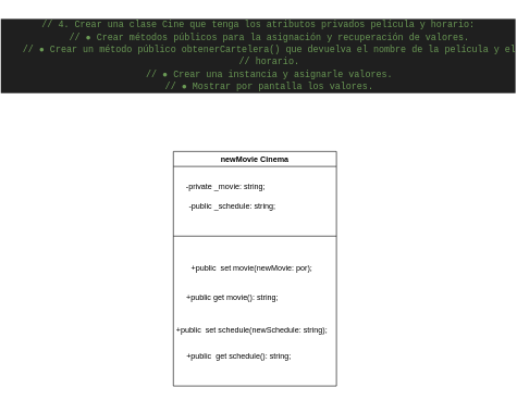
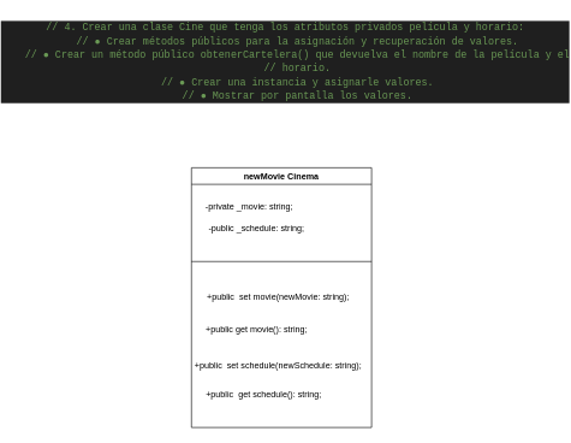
  <mxCell id="0" />
  <mxCell id="1" parent="0" />
  <mxCell id="2" value="newMovie Cinema" style="swimlane;whiteSpace=wrap;html=1;" vertex="1" parent="1"><mxGeometry x="265" y="232" width="250" height="360" as="geometry" /></mxCell>
  <mxCell id="3" value="-private _movie: string;" style="text;html=1;align=center;verticalAlign=middle;resizable=0;points=[];autosize=1;strokeColor=none;fillColor=none;" vertex="1" parent="2"><mxGeometry x="10" y="40" width="140" height="30" as="geometry" /></mxCell>
  <mxCell id="4" value="-public _schedule: string;" style="text;html=1;align=center;verticalAlign=middle;resizable=0;points=[];autosize=1;strokeColor=none;fillColor=none;" vertex="1" parent="2"><mxGeometry x="10" y="70" width="160" height="30" as="geometry" /></mxCell>
- <mxCell id="5" value="+public&amp;nbsp; set movie(newMovie: por);" style="text;html=1;align=center;verticalAlign=middle;resizable=0;points=[];autosize=1;strokeColor=none;fillColor=none;" vertex="1" parent="2"><mxGeometry x="10" y="165" width="220" height="30" as="geometry" /></mxCell>
+ <mxCell id="5" value="+public&amp;nbsp; set movie(newMovie: string);" style="text;html=1;align=center;verticalAlign=middle;resizable=0;points=[];autosize=1;strokeColor=none;fillColor=none;" vertex="1" parent="2"><mxGeometry x="10" y="165" width="220" height="30" as="geometry" /></mxCell>
  <mxCell id="6" value="+public get movie(): string;" style="text;html=1;align=center;verticalAlign=middle;resizable=0;points=[];autosize=1;strokeColor=none;fillColor=none;" vertex="1" parent="2"><mxGeometry x="10" y="210" width="160" height="30" as="geometry" /></mxCell>
  <mxCell id="7" value="+public&amp;nbsp; set schedule(newSchedule: string);" style="text;html=1;align=center;verticalAlign=middle;resizable=0;points=[];autosize=1;strokeColor=none;fillColor=none;" vertex="1" parent="2"><mxGeometry x="-10" y="260" width="260" height="30" as="geometry" /></mxCell>
  <mxCell id="8" value="+public&amp;nbsp; get schedule(): string;" style="text;html=1;align=center;verticalAlign=middle;resizable=0;points=[];autosize=1;strokeColor=none;fillColor=none;" vertex="1" parent="2"><mxGeometry x="10" y="300" width="180" height="30" as="geometry" /></mxCell>
  <mxCell id="9" value="" style="endArrow=none;html=1;" edge="1" parent="2"><mxGeometry width="50" height="50" relative="1" as="geometry"><mxPoint y="130" as="sourcePoint" /><mxPoint x="250" y="130" as="targetPoint" /></mxGeometry></mxCell>
  <mxCell id="10" value="&lt;div style=&quot;color: rgb(204, 204, 204); background-color: rgb(31, 31, 31); font-family: Consolas, &amp;quot;Courier New&amp;quot;, monospace; font-size: 14px; line-height: 19px; white-space-collapse: preserve;&quot;&gt;&lt;div&gt;&lt;span style=&quot;color: #6a9955;&quot;&gt;// 4. Crear una clase Cine que tenga los atributos privados película y horario:&lt;/span&gt;&lt;/div&gt;&lt;div&gt;&lt;span style=&quot;color: #cccccc;&quot;&gt;&amp;nbsp; &amp;nbsp; &lt;/span&gt;&lt;span style=&quot;color: #6a9955;&quot;&gt;// ● Crear métodos públicos para la asignación y recuperación de valores.&lt;/span&gt;&lt;/div&gt;&lt;div&gt;&lt;span style=&quot;color: #cccccc;&quot;&gt;&amp;nbsp; &amp;nbsp; &lt;/span&gt;&lt;span style=&quot;color: #6a9955;&quot;&gt;// ● Crear un método público obtenerCartelera() que devuelva el nombre de la película y el&lt;/span&gt;&lt;/div&gt;&lt;div&gt;&lt;span style=&quot;color: #cccccc;&quot;&gt;&amp;nbsp; &amp;nbsp; &lt;/span&gt;&lt;span style=&quot;color: #6a9955;&quot;&gt;// horario.&lt;/span&gt;&lt;/div&gt;&lt;div&gt;&lt;span style=&quot;color: #cccccc;&quot;&gt;&amp;nbsp; &amp;nbsp; &lt;/span&gt;&lt;span style=&quot;color: #6a9955;&quot;&gt;// ● Crear una instancia y asignarle valores.&lt;/span&gt;&lt;/div&gt;&lt;div&gt;&lt;span style=&quot;color: #cccccc;&quot;&gt;&amp;nbsp; &amp;nbsp; &lt;/span&gt;&lt;span style=&quot;color: #6a9955;&quot;&gt;// ● Mostrar por pantalla los valores.&lt;/span&gt;&lt;/div&gt;&lt;/div&gt;" style="text;html=1;align=center;verticalAlign=middle;resizable=0;points=[];autosize=1;strokeColor=none;fillColor=none;" vertex="1" parent="1"><mxGeometry x="20" y="20" width="750" height="130" as="geometry" /></mxCell>
